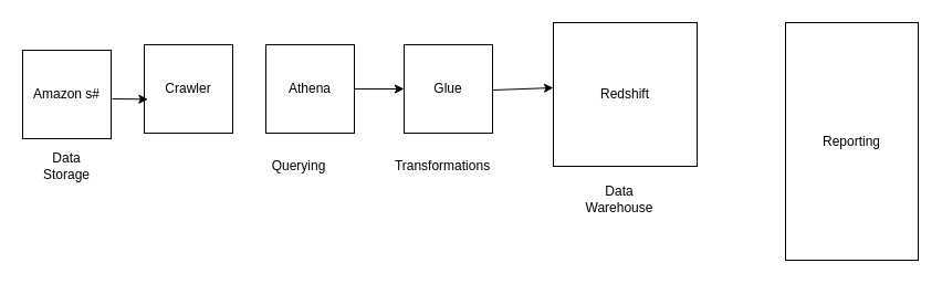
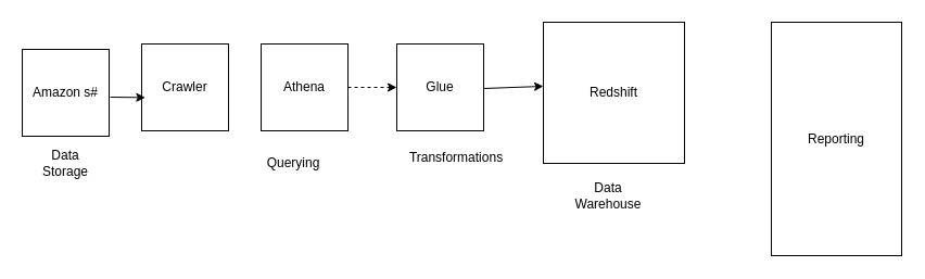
  <mxCell id="0" />
  <mxCell id="1" parent="0" />
  <mxCell id="2" value="Amazon s#" style="whiteSpace=wrap;html=1;aspect=fixed;" vertex="1" parent="1"><mxGeometry y="45" width="80" height="80" as="geometry" x="20" /></mxCell>
  <mxCell id="3" value="Crawler" style="whiteSpace=wrap;html=1;aspect=fixed;" vertex="1" parent="1"><mxGeometry x="130" y="40" width="80" height="80" as="geometry" /></mxCell>
  <mxCell id="4" value="Athena" style="whiteSpace=wrap;html=1;aspect=fixed;" vertex="1" parent="1"><mxGeometry x="240" y="40" width="80" height="80" as="geometry" /></mxCell>
  <mxCell id="5" value="Glue" style="whiteSpace=wrap;html=1;aspect=fixed;" vertex="1" parent="1"><mxGeometry x="365" y="40" width="80" height="80" as="geometry" /></mxCell>
  <mxCell id="6" value="Data Storage" style="text;html=1;align=center;verticalAlign=middle;whiteSpace=wrap;rounded=0;" vertex="1" parent="1"><mxGeometry x="30" y="135" width="60" height="30" as="geometry" /></mxCell>
  <mxCell id="7" value="Querying" style="text;html=1;align=center;verticalAlign=middle;whiteSpace=wrap;rounded=0;" vertex="1" parent="1"><mxGeometry x="240" y="135" width="60" height="30" as="geometry" /></mxCell>
- <mxCell id="8" value="Transformations" style="text;html=1;align=center;verticalAlign=middle;whiteSpace=wrap;rounded=0;" vertex="1" parent="1"><mxGeometry x="365" y="135" width="70" height="30" as="geometry" /></mxCell>
+ <mxCell id="8" value="Transformations" style="text;html=1;align=center;verticalAlign=middle;whiteSpace=wrap;rounded=0;" vertex="1" parent="1"><mxGeometry x="385" y="130" width="70" height="30" as="geometry" /></mxCell>
  <mxCell id="9" value="Redshift" style="whiteSpace=wrap;html=1;aspect=fixed;" vertex="1" parent="1"><mxGeometry x="500" y="20" width="130" height="130" as="geometry" /></mxCell>
  <mxCell id="10" value="Data Warehouse" style="text;html=1;align=center;verticalAlign=middle;whiteSpace=wrap;rounded=0;" vertex="1" parent="1"><mxGeometry x="530" y="165" width="60" height="30" as="geometry" /></mxCell>
  <mxCell id="11" value="Reporting" style="rounded=0;whiteSpace=wrap;html=1;" vertex="1" parent="1"><mxGeometry x="710" y="20" width="120" height="215" as="geometry" /></mxCell>
  <mxCell id="12" value="" style="endArrow=classic;html=1;rounded=0;entryX=0.042;entryY=0.617;entryDx=0;entryDy=0;entryPerimeter=0;" edge="1" parent="1" target="3"><mxGeometry width="50" height="50" relative="1" as="geometry"><mxPoint x="101" y="89" as="sourcePoint" /><mxPoint x="130" y="99" as="targetPoint" /><Array as="points" /></mxGeometry></mxCell>
- <mxCell id="13" value="" style="endArrow=classic;html=1;rounded=0;entryX=0;entryY=0.5;entryDx=0;entryDy=0;exitX=1;exitY=0.5;exitDx=0;exitDy=0;" edge="1" parent="1" source="4" target="5"><mxGeometry width="50" height="50" relative="1" as="geometry"><mxPoint x="111" y="99" as="sourcePoint" /><mxPoint x="143" y="99" as="targetPoint" /><Array as="points" /></mxGeometry></mxCell>
+ <mxCell id="13" value="" style="endArrow=classic;html=1;rounded=0;entryX=0;entryY=0.5;entryDx=0;entryDy=0;exitX=1;exitY=0.5;exitDx=0;exitDy=0;dashed=1;" edge="1" parent="1" source="4" target="5"><mxGeometry width="50" height="50" relative="1" as="geometry"><mxPoint x="111" y="99" as="sourcePoint" /><mxPoint x="143" y="99" as="targetPoint" /><Array as="points" /></mxGeometry></mxCell>
  <mxCell id="14" value="" style="endArrow=classic;html=1;rounded=0;entryX=0;entryY=0.446;entryDx=0;entryDy=0;exitX=1;exitY=0.5;exitDx=0;exitDy=0;entryPerimeter=0;" edge="1" parent="1"><mxGeometry width="50" height="50" relative="1" as="geometry"><mxPoint x="445" y="81" as="sourcePoint" /><mxPoint x="500" y="78.98" as="targetPoint" /><Array as="points" /></mxGeometry></mxCell>
